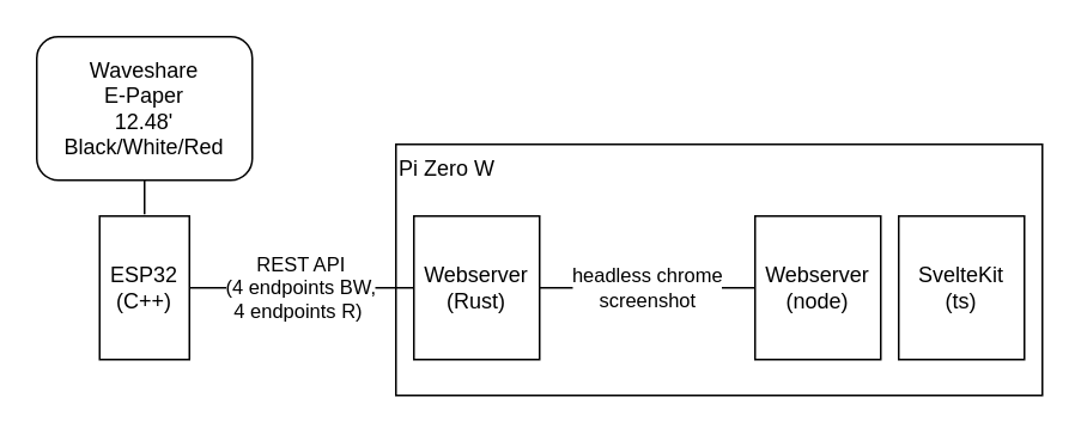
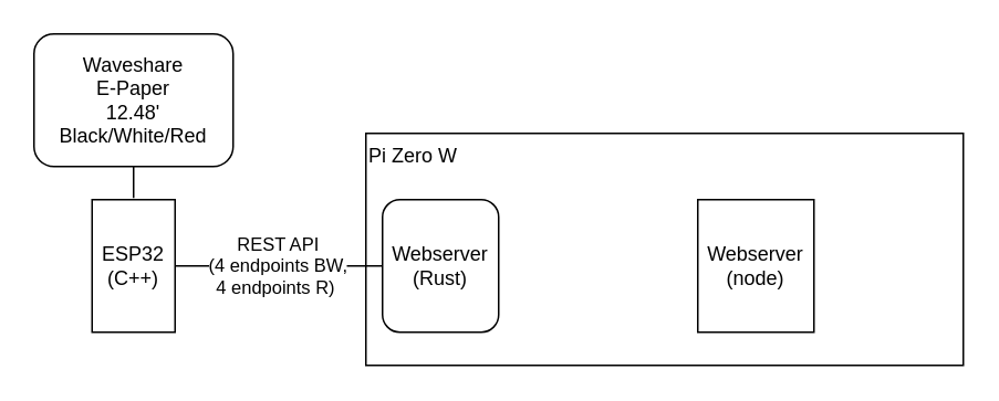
  <mxCell id="0" />
  <mxCell id="1" parent="0" />
  <mxCell id="2" value="Pi Zero W" style="rounded=0;whiteSpace=wrap;html=1;align=left;verticalAlign=top;" vertex="1" parent="1"><mxGeometry x="220" y="80" width="360" height="140" as="geometry" /></mxCell>
  <mxCell id="3" value="Waveshare&lt;br&gt;E-Paper&lt;br&gt;12.48' Black/White/Red" style="whiteSpace=wrap;html=1;rounded=1;" vertex="1" parent="1"><mxGeometry x="20" y="20" width="120" height="80" as="geometry" /></mxCell>
  <mxCell id="4" value="ESP32&lt;br&gt;(C++)" style="rounded=0;whiteSpace=wrap;html=1;" vertex="1" parent="1"><mxGeometry x="55" y="120" width="50" height="80" as="geometry" /></mxCell>
  <mxCell id="5" value="" style="endArrow=none;html=1;entryX=0.5;entryY=1;entryDx=0;entryDy=0;" edge="1" parent="1" target="3"><mxGeometry width="50" height="50" relative="1" as="geometry"><mxPoint x="80" y="119" as="sourcePoint" /><mxPoint x="290" y="190" as="targetPoint" /></mxGeometry></mxCell>
- <mxCell id="6" value="Webserver&lt;br&gt;(Rust)" style="rounded=0;whiteSpace=wrap;html=1;" vertex="1" parent="1"><mxGeometry x="230" y="120" width="70" height="80" as="geometry" /></mxCell>
+ <mxCell id="6" value="Webserver&lt;br&gt;(Rust)" style="whiteSpace=wrap;html=1;rounded=1;" vertex="1" parent="1"><mxGeometry x="230" y="120" width="70" height="80" as="geometry" /></mxCell>
  <mxCell id="7" value="REST API&lt;br&gt;(4 endpoints BW, &lt;br&gt;4 endpoints R)&amp;nbsp;" style="endArrow=none;html=1;entryX=1;entryY=0.5;entryDx=0;entryDy=0;exitX=0;exitY=0.5;exitDx=0;exitDy=0;" edge="1" parent="1" source="6" target="4"><mxGeometry width="50" height="50" relative="1" as="geometry"><mxPoint x="330" y="240" as="sourcePoint" /><mxPoint x="380" y="190" as="targetPoint" /></mxGeometry></mxCell>
  <mxCell id="8" value="Webserver&lt;br&gt;(node)" style="rounded=0;whiteSpace=wrap;html=1;" vertex="1" parent="1"><mxGeometry x="420" y="120" width="70" height="80" as="geometry" /></mxCell>
- <mxCell id="9" value="SvelteKit&lt;br&gt;(ts)" style="rounded=0;whiteSpace=wrap;html=1;" vertex="1" parent="1"><mxGeometry x="500" y="120" width="70" height="80" as="geometry" /></mxCell>
- <mxCell id="10" value="headless chrome &lt;br&gt;screenshot" style="endArrow=none;html=1;entryX=0;entryY=0.5;entryDx=0;entryDy=0;exitX=1;exitY=0.5;exitDx=0;exitDy=0;" edge="1" parent="1" source="6" target="8"><mxGeometry width="50" height="50" relative="1" as="geometry"><mxPoint x="330" y="240" as="sourcePoint" /><mxPoint x="380" y="190" as="targetPoint" /></mxGeometry></mxCell>
